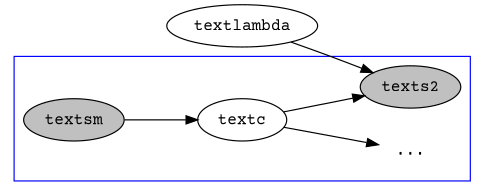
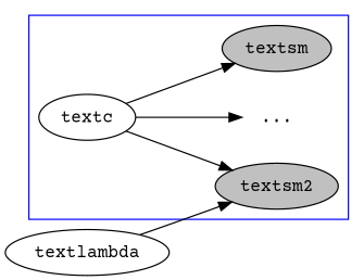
  digraph {
    fontname="Courier Prime"
    rankdir=LR
    node [fontname="Courier Prime"]
    edge [fontname="Courier Prime"]
    n1 [label=textc]
-   n2 [fillcolor=grey label=texts2 style=filled]
+   n2 [fillcolor=grey label=textsm2 style=filled]
    n3 [label="..." shape=plaintext]
    n4 [fillcolor=grey label=textsm style=filled]
    textlambda
    subgraph cluster_1 {
      color=blue
      n1
      n2
      n3
      n4
    }
    n1 -> n2
    n1 -> n3
-   n4 -> n1
+   n1 -> n4
    textlambda -> n2
  }
